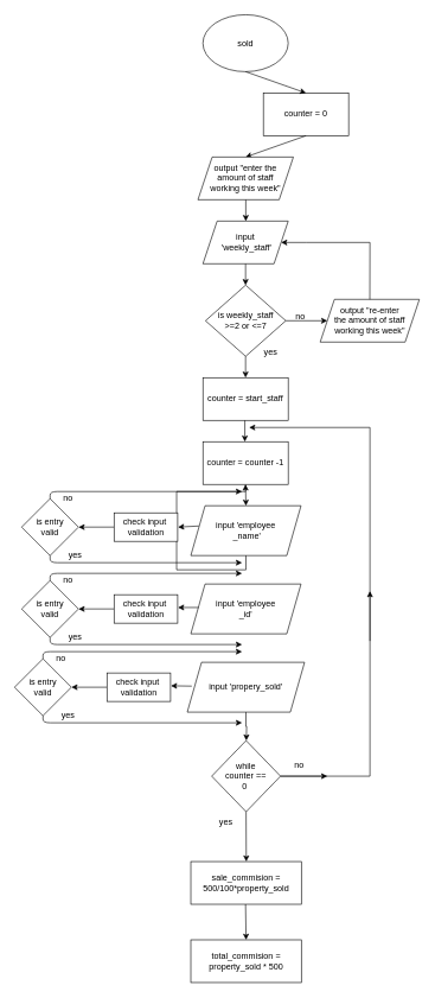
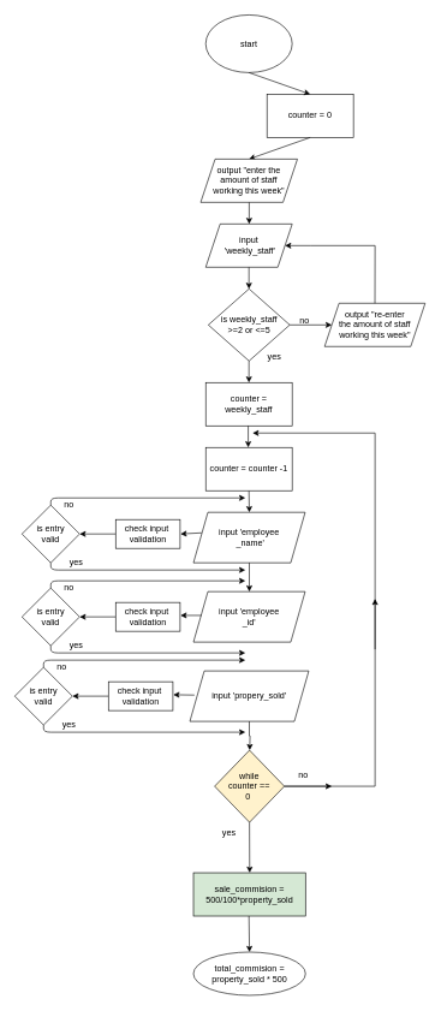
  <mxCell id="0" />
  <mxCell id="1" parent="0" />
- <mxCell id="2" value="sold" style="ellipse;whiteSpace=wrap;html=1;" vertex="1" parent="1"><mxGeometry x="285" width="120" height="80" as="geometry" y="20" /></mxCell>
+ <mxCell id="2" value="start" style="ellipse;whiteSpace=wrap;html=1;" vertex="1" parent="1"><mxGeometry x="285" width="120" height="80" as="geometry" y="20" /></mxCell>
  <mxCell id="3" value="" style="edgeStyle=orthogonalEdgeStyle;rounded=0;orthogonalLoop=1;jettySize=auto;html=1;" edge="1" parent="1" source="4"><mxGeometry relative="1" as="geometry"><mxPoint x="346" y="1040" as="targetPoint" /></mxGeometry></mxCell>
  <mxCell id="4" value="input 'propery_sold'" style="shape=parallelogram;perimeter=parallelogramPerimeter;whiteSpace=wrap;html=1;fixedSize=1;" vertex="1" parent="1"><mxGeometry x="263" y="930" width="165" height="70" as="geometry" /></mxCell>
  <mxCell id="5" value="input 'employee&lt;br&gt;_id'" style="shape=parallelogram;perimeter=parallelogramPerimeter;whiteSpace=wrap;html=1;fixedSize=1;" vertex="1" parent="1"><mxGeometry x="268" y="820" width="155" height="70" as="geometry" /></mxCell>
  <mxCell id="6" value="" style="edgeStyle=orthogonalEdgeStyle;rounded=0;orthogonalLoop=1;jettySize=auto;html=1;exitX=0.5;exitY=1;exitDx=0;exitDy=0;entryX=0.5;entryY=0;entryDx=0;entryDy=0;" edge="1" parent="1" target="7"><mxGeometry relative="1" as="geometry"><mxPoint x="430" y="840" as="targetPoint" /><mxPoint x="345" y="680" as="sourcePoint" /></mxGeometry></mxCell>
  <mxCell id="7" value="input 'employee&lt;br&gt;&amp;nbsp;_name'" style="shape=parallelogram;perimeter=parallelogramPerimeter;whiteSpace=wrap;html=1;fixedSize=1;" vertex="1" parent="1"><mxGeometry x="268" y="710" width="155" height="70" as="geometry" /></mxCell>
- <mxCell id="8" value="" style="edgeStyle=orthogonalEdgeStyle;rounded=0;orthogonalLoop=1;jettySize=auto;html=1;exitX=0.5;exitY=1;exitDx=0;exitDy=0;" edge="1" parent="1" source="7" target="50"><mxGeometry relative="1" as="geometry"><mxPoint x="327.5" y="820" as="sourcePoint" /><mxPoint x="350" y="860" as="targetPoint" /></mxGeometry></mxCell>
- <mxCell id="9" value="sale_commision = 500/100*property_sold" style="whiteSpace=wrap;html=1;" vertex="1" parent="1"><mxGeometry x="268" y="1210" width="155.5" height="60" as="geometry" /></mxCell>
- <mxCell id="10" value="total_commision = property_sold * 500" style="whiteSpace=wrap;html=1;" vertex="1" parent="1"><mxGeometry x="267.99" y="1320" width="155.5" height="60" as="geometry" /></mxCell>
+ <mxCell id="8" value="" style="edgeStyle=orthogonalEdgeStyle;rounded=0;orthogonalLoop=1;jettySize=auto;html=1;exitX=0.5;exitY=1;exitDx=0;exitDy=0;entryX=0.5;entryY=0;entryDx=0;entryDy=0;" edge="1" parent="1" source="7" target="5"><mxGeometry relative="1" as="geometry"><mxPoint x="327.5" y="820" as="sourcePoint" /><mxPoint x="350" y="860" as="targetPoint" /></mxGeometry></mxCell>
+ <mxCell id="9" value="sale_commision = 500/100*property_sold" style="whiteSpace=wrap;html=1;fillColor=#d5e8d4;" vertex="1" parent="1"><mxGeometry x="268" y="1210" width="155.5" height="60" as="geometry" /></mxCell>
+ <mxCell id="10" value="total_commision = property_sold * 500" style="ellipse;whiteSpace=wrap;html=1;" vertex="1" parent="1"><mxGeometry x="267.99" y="1320" width="155.5" height="60" as="geometry" /></mxCell>
  <mxCell id="11" value="is entry&lt;br&gt;valid" style="rhombus;whiteSpace=wrap;html=1;" vertex="1" parent="1"><mxGeometry x="30" y="700" width="80" height="80" as="geometry" /></mxCell>
  <mxCell id="12" value="" style="endArrow=classic;html=1;exitX=0;exitY=0.5;exitDx=0;exitDy=0;entryX=1;entryY=0.5;entryDx=0;entryDy=0;" edge="1" parent="1" source="16" target="11"><mxGeometry width="50" height="50" relative="1" as="geometry"><mxPoint x="170" y="710" as="sourcePoint" /><mxPoint x="220" y="660" as="targetPoint" /></mxGeometry></mxCell>
  <mxCell id="13" value="" style="endArrow=classic;html=1;exitX=0.5;exitY=1;exitDx=0;exitDy=0;" edge="1" parent="1" source="11"><mxGeometry width="50" height="50" relative="1" as="geometry"><mxPoint x="10" y="800" as="sourcePoint" /><mxPoint x="340" y="790" as="targetPoint" /><Array as="points"><mxPoint x="70" y="790" /></Array></mxGeometry></mxCell>
  <mxCell id="14" value="" style="endArrow=classic;html=1;" edge="1" parent="1"><mxGeometry width="50" height="50" relative="1" as="geometry"><mxPoint x="70" y="700" as="sourcePoint" /><mxPoint x="340" y="690" as="targetPoint" /><Array as="points"><mxPoint x="70" y="690" /></Array></mxGeometry></mxCell>
  <mxCell id="15" value="no" style="text;html=1;align=center;verticalAlign=middle;resizable=0;points=[];autosize=1;" vertex="1" parent="1"><mxGeometry x="80" y="690" width="30" height="20" as="geometry" /></mxCell>
  <mxCell id="16" value="check input&amp;nbsp;&lt;br&gt;validation" style="rounded=0;whiteSpace=wrap;html=1;" vertex="1" parent="1"><mxGeometry x="160" y="720" width="89.5" height="40" as="geometry" /></mxCell>
  <mxCell id="17" value="" style="endArrow=classic;html=1;exitX=0;exitY=0.25;exitDx=0;exitDy=0;" edge="1" parent="1"><mxGeometry width="50" height="50" relative="1" as="geometry"><mxPoint x="279.346" y="738.462" as="sourcePoint" /><mxPoint x="250" y="740" as="targetPoint" /></mxGeometry></mxCell>
  <mxCell id="18" value="yes" style="text;html=1;align=center;verticalAlign=middle;resizable=0;points=[];autosize=1;" vertex="1" parent="1"><mxGeometry x="90" y="770" width="30" height="20" as="geometry" /></mxCell>
  <mxCell id="19" value="is entry&lt;br&gt;valid" style="rhombus;whiteSpace=wrap;html=1;" vertex="1" parent="1"><mxGeometry x="30" y="815" width="80" height="80" as="geometry" /></mxCell>
  <mxCell id="20" value="" style="endArrow=classic;html=1;exitX=0;exitY=0.5;exitDx=0;exitDy=0;entryX=1;entryY=0.5;entryDx=0;entryDy=0;" edge="1" parent="1" source="24" target="19"><mxGeometry width="50" height="50" relative="1" as="geometry"><mxPoint x="170" y="825" as="sourcePoint" /><mxPoint x="220" y="775" as="targetPoint" /></mxGeometry></mxCell>
  <mxCell id="21" value="" style="endArrow=classic;html=1;exitX=0.5;exitY=1;exitDx=0;exitDy=0;" edge="1" parent="1" source="19"><mxGeometry width="50" height="50" relative="1" as="geometry"><mxPoint x="10" y="915" as="sourcePoint" /><mxPoint x="340" y="905" as="targetPoint" /><Array as="points"><mxPoint x="70" y="905" /></Array></mxGeometry></mxCell>
  <mxCell id="22" value="" style="endArrow=classic;html=1;" edge="1" parent="1"><mxGeometry width="50" height="50" relative="1" as="geometry"><mxPoint x="70" y="815" as="sourcePoint" /><mxPoint x="340" y="805" as="targetPoint" /><Array as="points"><mxPoint x="70" y="805" /></Array></mxGeometry></mxCell>
  <mxCell id="23" value="no" style="text;html=1;align=center;verticalAlign=middle;resizable=0;points=[];autosize=1;" vertex="1" parent="1"><mxGeometry x="80" y="805" width="30" height="20" as="geometry" /></mxCell>
  <mxCell id="24" value="check input&amp;nbsp;&lt;br&gt;validation" style="rounded=0;whiteSpace=wrap;html=1;" vertex="1" parent="1"><mxGeometry x="160" y="835" width="89.5" height="40" as="geometry" /></mxCell>
  <mxCell id="25" value="" style="endArrow=classic;html=1;" edge="1" parent="1"><mxGeometry width="50" height="50" relative="1" as="geometry"><mxPoint x="279" y="853" as="sourcePoint" /><mxPoint x="250" y="853" as="targetPoint" /></mxGeometry></mxCell>
  <mxCell id="26" value="yes" style="text;html=1;align=center;verticalAlign=middle;resizable=0;points=[];autosize=1;" vertex="1" parent="1"><mxGeometry x="90" y="885" width="30" height="20" as="geometry" /></mxCell>
  <mxCell id="27" value="is entry&lt;br&gt;valid" style="rhombus;whiteSpace=wrap;html=1;" vertex="1" parent="1"><mxGeometry x="20" y="925" width="80" height="80" as="geometry" /></mxCell>
  <mxCell id="28" value="" style="endArrow=classic;html=1;exitX=0;exitY=0.5;exitDx=0;exitDy=0;entryX=1;entryY=0.5;entryDx=0;entryDy=0;" edge="1" parent="1" source="32"><mxGeometry width="50" height="50" relative="1" as="geometry"><mxPoint x="160" y="935" as="sourcePoint" /><mxPoint x="100" y="965" as="targetPoint" /></mxGeometry></mxCell>
  <mxCell id="29" value="" style="endArrow=classic;html=1;exitX=0.5;exitY=1;exitDx=0;exitDy=0;" edge="1" parent="1"><mxGeometry width="50" height="50" relative="1" as="geometry"><mxPoint x="60" y="1005" as="sourcePoint" /><mxPoint x="340" y="1015" as="targetPoint" /><Array as="points"><mxPoint x="60" y="1015" /></Array></mxGeometry></mxCell>
  <mxCell id="30" value="" style="endArrow=classic;html=1;" edge="1" parent="1"><mxGeometry width="50" height="50" relative="1" as="geometry"><mxPoint x="60" y="925" as="sourcePoint" /><mxPoint x="340" y="915" as="targetPoint" /><Array as="points"><mxPoint x="60" y="915" /></Array></mxGeometry></mxCell>
  <mxCell id="31" value="no" style="text;html=1;align=center;verticalAlign=middle;resizable=0;points=[];autosize=1;" vertex="1" parent="1"><mxGeometry x="70" y="915" width="30" height="20" as="geometry" /></mxCell>
  <mxCell id="32" value="check input&amp;nbsp;&lt;br&gt;validation" style="rounded=0;whiteSpace=wrap;html=1;" vertex="1" parent="1"><mxGeometry x="150" y="945" width="89.5" height="40" as="geometry" /></mxCell>
  <mxCell id="33" value="" style="endArrow=classic;html=1;exitX=0;exitY=0.25;exitDx=0;exitDy=0;" edge="1" parent="1"><mxGeometry width="50" height="50" relative="1" as="geometry"><mxPoint x="269.346" y="963.462" as="sourcePoint" /><mxPoint x="240" y="963" as="targetPoint" /></mxGeometry></mxCell>
  <mxCell id="34" value="yes" style="text;html=1;align=center;verticalAlign=middle;resizable=0;points=[];autosize=1;" vertex="1" parent="1"><mxGeometry x="80" y="995" width="30" height="20" as="geometry" /></mxCell>
  <mxCell id="35" value="counter = 0" style="whiteSpace=wrap;html=1;" vertex="1" parent="1"><mxGeometry x="370" y="130" width="120" height="60" as="geometry" /></mxCell>
  <mxCell id="36" value="" style="endArrow=classic;html=1;rounded=0;entryX=0.5;entryY=0;entryDx=0;entryDy=0;" edge="1" parent="1" target="35"><mxGeometry width="50" height="50" relative="1" as="geometry"><mxPoint x="345" y="100" as="sourcePoint" /><mxPoint x="395" y="50" as="targetPoint" /></mxGeometry></mxCell>
  <mxCell id="37" value="" style="endArrow=classic;html=1;rounded=0;exitX=0.5;exitY=1;exitDx=0;exitDy=0;" edge="1" parent="1" source="35"><mxGeometry width="50" height="50" relative="1" as="geometry"><mxPoint x="380" y="380" as="sourcePoint" /><mxPoint x="345" y="220" as="targetPoint" /></mxGeometry></mxCell>
  <mxCell id="38" value="output &quot;enter the &lt;br&gt;amount of staff&lt;br&gt;working this week&quot;" style="shape=parallelogram;perimeter=parallelogramPerimeter;whiteSpace=wrap;html=1;fixedSize=1;" vertex="1" parent="1"><mxGeometry x="278" y="220" width="134.25" height="60" as="geometry" /></mxCell>
  <mxCell id="39" value="input&lt;br&gt;&amp;nbsp;'weekly_staff'" style="shape=parallelogram;perimeter=parallelogramPerimeter;whiteSpace=wrap;html=1;fixedSize=1;" vertex="1" parent="1"><mxGeometry x="285" y="310" width="120" height="60" as="geometry" /></mxCell>
  <mxCell id="40" value="" style="endArrow=classic;html=1;rounded=0;exitX=0.5;exitY=1;exitDx=0;exitDy=0;" edge="1" parent="1"><mxGeometry width="50" height="50" relative="1" as="geometry"><mxPoint x="345.33" y="280" as="sourcePoint" /><mxPoint x="345.33" y="310" as="targetPoint" /></mxGeometry></mxCell>
  <mxCell id="41" value="" style="endArrow=classic;html=1;rounded=0;exitX=0.5;exitY=1;exitDx=0;exitDy=0;" edge="1" parent="1"><mxGeometry width="50" height="50" relative="1" as="geometry"><mxPoint x="345" y="370" as="sourcePoint" /><mxPoint x="345" y="400" as="targetPoint" /></mxGeometry></mxCell>
- <mxCell id="42" value="is weekly_staff&lt;br&gt;&amp;gt;=2 or &amp;lt;=7" style="rhombus;whiteSpace=wrap;html=1;" vertex="1" parent="1"><mxGeometry x="288.62" y="400" width="113" height="100" as="geometry" /></mxCell>
+ <mxCell id="42" value="is weekly_staff&lt;br&gt;&amp;gt;=2 or &amp;lt;=5" style="rhombus;whiteSpace=wrap;html=1;" vertex="1" parent="1"><mxGeometry x="288.62" y="400" width="113" height="100" as="geometry" /></mxCell>
  <mxCell id="43" value="" style="endArrow=classic;html=1;rounded=0;entryX=0;entryY=0.5;entryDx=0;entryDy=0;" edge="1" parent="1" source="42" target="44"><mxGeometry width="50" height="50" relative="1" as="geometry"><mxPoint x="209.5" y="420" as="sourcePoint" /><mxPoint x="240" y="450" as="targetPoint" /></mxGeometry></mxCell>
  <mxCell id="44" value="output &quot;re-enter &lt;br&gt;the amount of staff&lt;br&gt;working this week&quot;" style="shape=parallelogram;perimeter=parallelogramPerimeter;whiteSpace=wrap;html=1;fixedSize=1;" vertex="1" parent="1"><mxGeometry x="450" y="420" width="139.5" height="60" as="geometry" /></mxCell>
  <mxCell id="45" value="" style="endArrow=classic;html=1;rounded=0;" edge="1" parent="1" source="44" target="39"><mxGeometry width="50" height="50" relative="1" as="geometry"><mxPoint x="570" y="380" as="sourcePoint" /><mxPoint x="250" y="330" as="targetPoint" /><Array as="points"><mxPoint x="520" y="340" /><mxPoint x="430" y="340" /></Array></mxGeometry></mxCell>
  <mxCell id="46" value="no" style="text;html=1;align=center;verticalAlign=middle;resizable=0;points=[];autosize=1;strokeColor=none;fillColor=none;" vertex="1" parent="1"><mxGeometry x="401.62" y="430" width="40" height="30" as="geometry" /></mxCell>
  <mxCell id="47" value="yes" style="text;html=1;align=center;verticalAlign=middle;resizable=0;points=[];autosize=1;strokeColor=none;fillColor=none;" vertex="1" parent="1"><mxGeometry x="360" y="480" width="40" height="30" as="geometry" /></mxCell>
- <mxCell id="48" value="counter = start_staff" style="whiteSpace=wrap;html=1;" vertex="1" parent="1"><mxGeometry x="285" y="530" width="120" height="60" as="geometry" /></mxCell>
+ <mxCell id="48" value="counter = weekly_staff" style="whiteSpace=wrap;html=1;" vertex="1" parent="1"><mxGeometry x="285" y="530" width="120" height="60" as="geometry" /></mxCell>
  <mxCell id="49" value="" style="endArrow=classic;html=1;rounded=0;exitX=0.5;exitY=1;exitDx=0;exitDy=0;" edge="1" parent="1"><mxGeometry width="50" height="50" relative="1" as="geometry"><mxPoint x="345" y="500" as="sourcePoint" /><mxPoint x="345" y="530" as="targetPoint" /></mxGeometry></mxCell>
  <mxCell id="50" value="counter = counter -1" style="whiteSpace=wrap;html=1;" vertex="1" parent="1"><mxGeometry x="285" y="620" width="120" height="60" as="geometry" /></mxCell>
  <mxCell id="51" value="" style="endArrow=classic;html=1;rounded=0;exitX=0.5;exitY=1;exitDx=0;exitDy=0;" edge="1" parent="1"><mxGeometry width="50" height="50" relative="1" as="geometry"><mxPoint x="344" y="590" as="sourcePoint" /><mxPoint x="344" y="620" as="targetPoint" /></mxGeometry></mxCell>
- <mxCell id="52" value="while&lt;br&gt;&amp;nbsp;counter ==&amp;nbsp;&lt;br&gt;0&amp;nbsp;" style="rhombus;whiteSpace=wrap;html=1;" vertex="1" parent="1"><mxGeometry x="297.37" y="1040" width="96.75" height="100" as="geometry" /></mxCell>
+ <mxCell id="52" value="while&lt;br&gt;&amp;nbsp;counter ==&amp;nbsp;&lt;br&gt;0&amp;nbsp;" style="rhombus;whiteSpace=wrap;html=1;fillColor=#fff2cc;" vertex="1" parent="1"><mxGeometry x="297.37" y="1040" width="96.75" height="100" as="geometry" /></mxCell>
  <mxCell id="53" value="no" style="text;html=1;align=center;verticalAlign=middle;resizable=0;points=[];autosize=1;strokeColor=none;fillColor=none;" vertex="1" parent="1"><mxGeometry x="400" y="1060" width="40" height="30" as="geometry" /></mxCell>
  <mxCell id="54" value="" style="endArrow=classic;html=1;rounded=0;exitX=1;exitY=0.5;exitDx=0;exitDy=0;" edge="1" parent="1" source="52"><mxGeometry width="50" height="50" relative="1" as="geometry"><mxPoint x="423" y="1140" as="sourcePoint" /><mxPoint x="350" y="600" as="targetPoint" /><Array as="points"><mxPoint x="520" y="1090" /><mxPoint x="520" y="600" /></Array></mxGeometry></mxCell>
  <mxCell id="55" value="" style="endArrow=classic;html=1;rounded=0;" edge="1" parent="1"><mxGeometry width="50" height="50" relative="1" as="geometry"><mxPoint x="520" y="900" as="sourcePoint" /><mxPoint x="520" y="830" as="targetPoint" /></mxGeometry></mxCell>
  <mxCell id="56" value="" style="endArrow=classic;html=1;rounded=0;" edge="1" parent="1"><mxGeometry width="50" height="50" relative="1" as="geometry"><mxPoint x="394.12" y="1090" as="sourcePoint" /><mxPoint x="460" y="1090" as="targetPoint" /></mxGeometry></mxCell>
  <mxCell id="57" value="yes" style="text;html=1;align=center;verticalAlign=middle;resizable=0;points=[];autosize=1;strokeColor=none;fillColor=none;" vertex="1" parent="1"><mxGeometry x="297.37" y="1140" width="40" height="30" as="geometry" /></mxCell>
  <mxCell id="58" value="" style="endArrow=classic;html=1;rounded=0;exitX=0.5;exitY=1;exitDx=0;exitDy=0;" edge="1" parent="1" source="52"><mxGeometry width="50" height="50" relative="1" as="geometry"><mxPoint x="433.5" y="1190" as="sourcePoint" /><mxPoint x="346" y="1210" as="targetPoint" /></mxGeometry></mxCell>
  <mxCell id="59" value="" style="endArrow=classic;html=1;rounded=0;entryX=0.5;entryY=0;entryDx=0;entryDy=0;" edge="1" parent="1" target="10"><mxGeometry width="50" height="50" relative="1" as="geometry"><mxPoint x="345" y="1270" as="sourcePoint" /><mxPoint x="345" y="1320" as="targetPoint" /></mxGeometry></mxCell>
